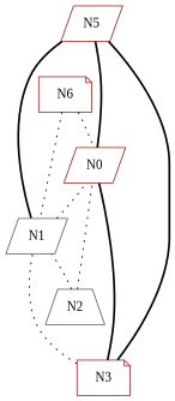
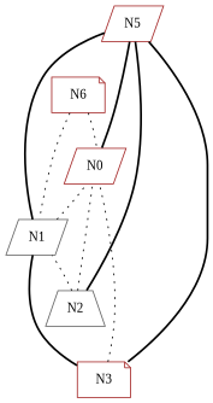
  digraph {
    fontname="Liberation Serif"
    node [color=brown fontname="Liberation Serif" shape=parallelogram]
    edge [arrowhead=none fontname="Liberation Serif" style=dotted]
    N0
    N1 [color=gray40]
    N2 [color=gray40 shape=trapezium]
    N3 [shape=note]
    N5
    N6 [shape=note]
    N0 -> N1 [style=invis]
    N1 -> N0
    N1 -> N2 [style=invis]
    N2 -> N0
    N2 -> N1
    N2 -> N3 [style=invis]
-   N3 -> N0 [style=bold]
-   N3 -> N1
+   N3 -> N0
+   N3 -> N1 [style=bold]
    N5 -> N0 [style=bold]
    N5 -> N1 [style=bold]
+   N5 -> N2 [style=bold]
    N5 -> N3 [style=bold]
    N5 -> N6 [style=invis]
    N6 -> N0 [style=invis]
    N6 -> N0
    N6 -> N1
  }
